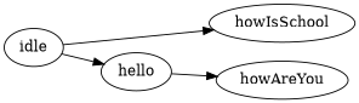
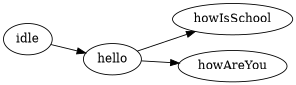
  digraph {
    rankdir=LR
    idle
    hello
    howIsSchool
    howAreYou
    idle -> hello
-   idle -> howIsSchool
+   hello -> howIsSchool
    hello -> howAreYou
  }
